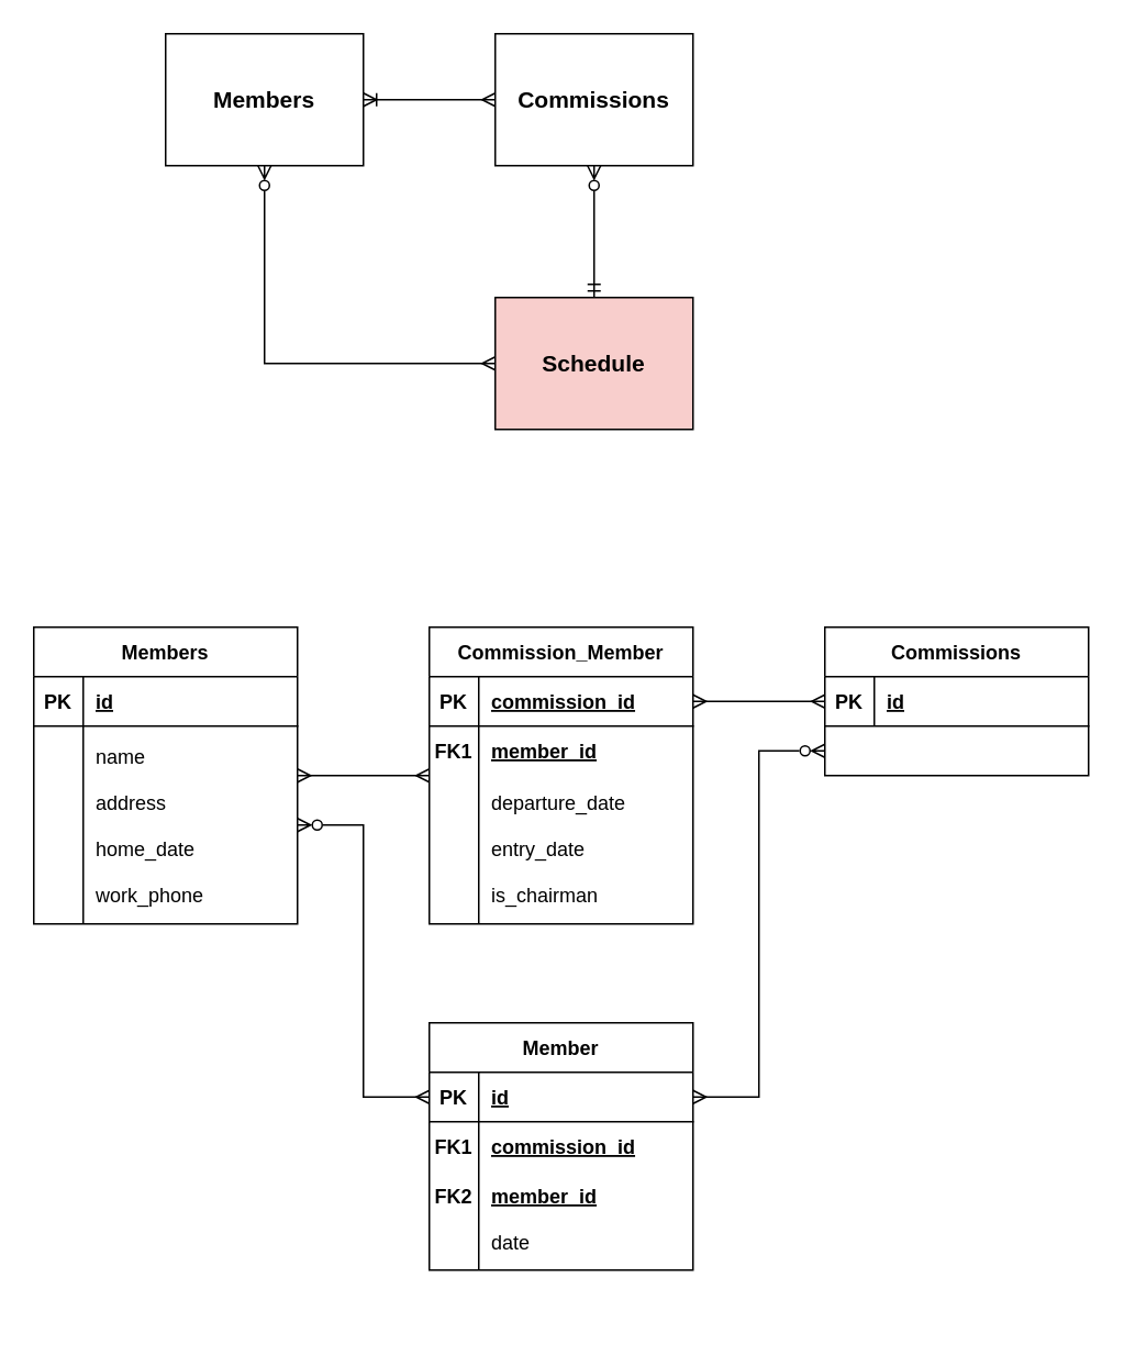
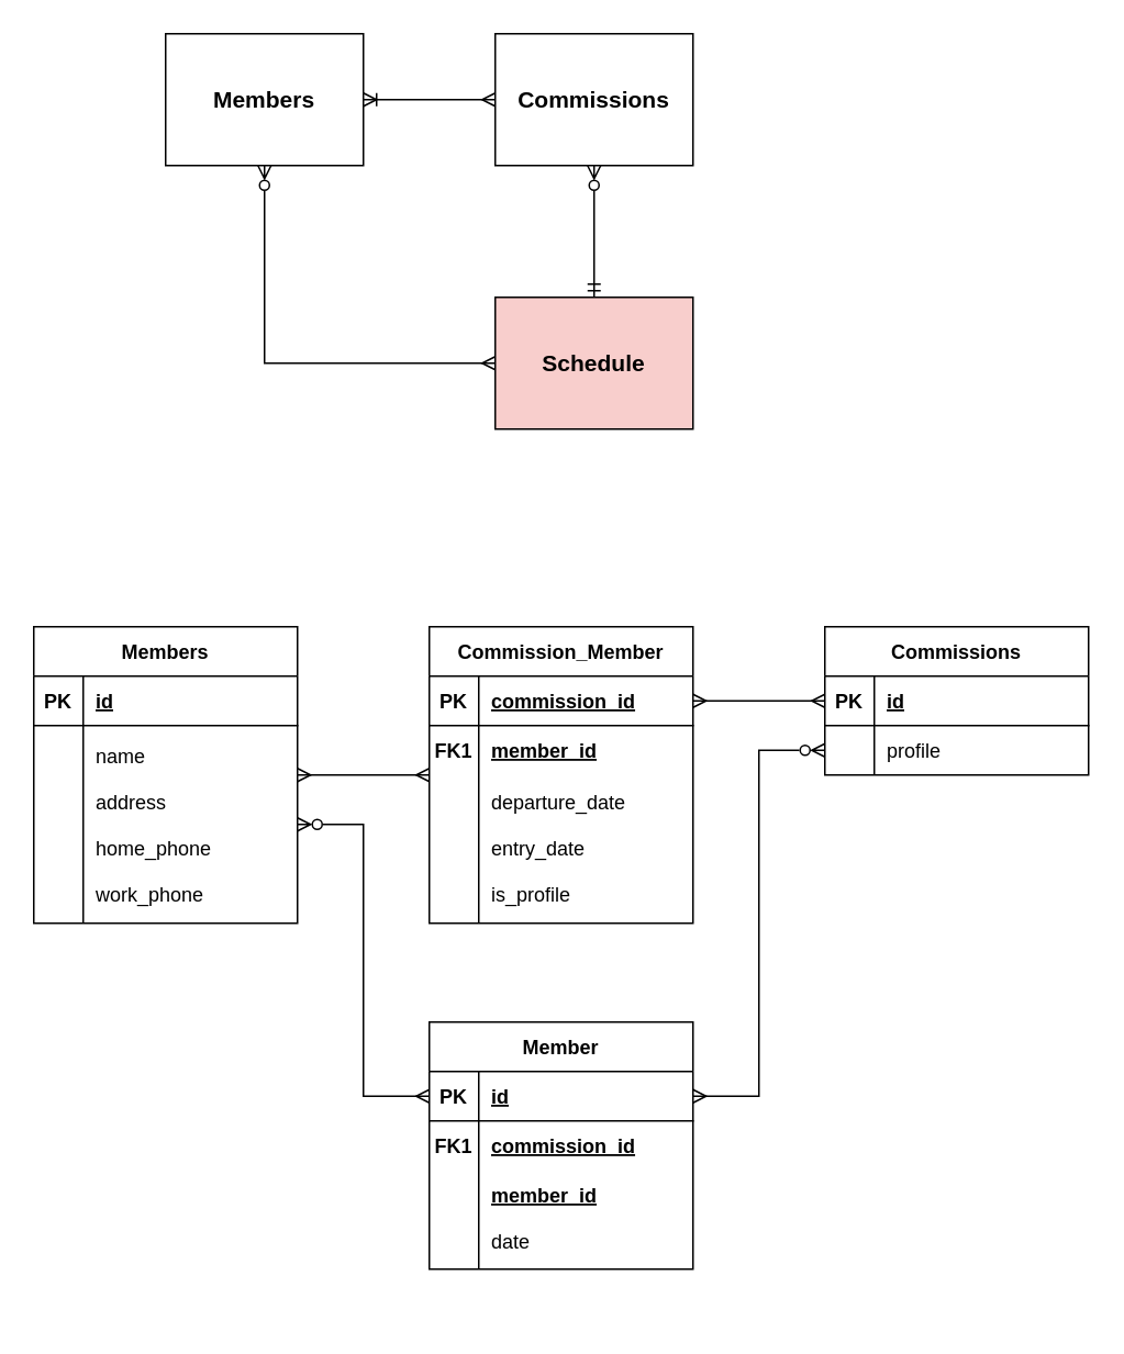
  <mxCell id="0" />
  <mxCell id="1" parent="0" />
  <mxCell id="2" style="edgeStyle=orthogonalEdgeStyle;rounded=0;orthogonalLoop=1;jettySize=auto;html=1;entryX=0;entryY=0.5;entryDx=0;entryDy=0;startArrow=ERoneToMany;startFill=0;endArrow=ERmany;endFill=0;" edge="1" parent="1" source="3" target="20"><mxGeometry relative="1" as="geometry" /></mxCell>
  <mxCell id="3" value="Members" style="rounded=0;whiteSpace=wrap;html=1;spacing=2;fontSize=14;fontStyle=1" parent="1" vertex="1"><mxGeometry x="100" y="20" width="120" height="80" as="geometry" /></mxCell>
  <mxCell id="4" value="Commissions" style="shape=table;startSize=30;container=1;collapsible=1;childLayout=tableLayout;fixedRows=1;rowLines=0;fontStyle=1;align=center;resizeLast=1;" parent="1" vertex="1"><mxGeometry x="500" y="380" width="160" height="90" as="geometry" /></mxCell>
  <mxCell id="5" value="" style="shape=partialRectangle;collapsible=0;dropTarget=0;pointerEvents=0;fillColor=none;points=[[0,0.5],[1,0.5]];portConstraint=eastwest;top=0;left=0;right=0;bottom=1;" parent="4" vertex="1"><mxGeometry y="30" width="160" height="30" as="geometry" /></mxCell>
  <mxCell id="6" value="PK" style="shape=partialRectangle;overflow=hidden;connectable=0;fillColor=none;top=0;left=0;bottom=0;right=0;fontStyle=1;" parent="5" vertex="1"><mxGeometry width="30" height="30" as="geometry"><mxRectangle width="30" height="30" as="alternateBounds" /></mxGeometry></mxCell>
  <mxCell id="7" value="id" style="shape=partialRectangle;overflow=hidden;connectable=0;fillColor=none;top=0;left=0;bottom=0;right=0;align=left;spacingLeft=6;fontStyle=5;" parent="5" vertex="1"><mxGeometry x="30" width="130" height="30" as="geometry"><mxRectangle width="130" height="30" as="alternateBounds" /></mxGeometry></mxCell>
  <mxCell id="8" value="" style="shape=partialRectangle;collapsible=0;dropTarget=0;pointerEvents=0;fillColor=none;points=[[0,0.5],[1,0.5]];portConstraint=eastwest;top=0;left=0;right=0;bottom=0;" parent="4" vertex="1"><mxGeometry y="60" width="160" height="30" as="geometry" /></mxCell>
  <mxCell id="9" value="" style="shape=partialRectangle;overflow=hidden;connectable=0;fillColor=none;top=0;left=0;bottom=0;right=0;" parent="8" vertex="1"><mxGeometry width="30" height="30" as="geometry"><mxRectangle width="30" height="30" as="alternateBounds" /></mxGeometry></mxCell>
+ <mxCell id="10" value="profile" style="shape=partialRectangle;overflow=hidden;connectable=0;fillColor=none;top=0;left=0;bottom=0;right=0;align=left;spacingLeft=6;" parent="8" vertex="1"><mxGeometry x="30" width="130" height="30" as="geometry"><mxRectangle width="130" height="30" as="alternateBounds" /></mxGeometry></mxCell>
  <mxCell id="11" style="edgeStyle=orthogonalEdgeStyle;rounded=0;orthogonalLoop=1;jettySize=auto;html=1;endArrow=ERmany;endFill=0;startArrow=ERmany;startFill=0;" edge="1" parent="1" source="12" target="23"><mxGeometry relative="1" as="geometry" /></mxCell>
  <mxCell id="12" value="Members" style="shape=table;startSize=30;container=1;collapsible=1;childLayout=tableLayout;fixedRows=1;rowLines=0;fontStyle=1;align=center;resizeLast=1;" parent="1" vertex="1"><mxGeometry x="20" y="380" width="160" height="180" as="geometry" /></mxCell>
  <mxCell id="13" value="" style="shape=partialRectangle;collapsible=0;dropTarget=0;pointerEvents=0;fillColor=none;points=[[0,0.5],[1,0.5]];portConstraint=eastwest;top=0;left=0;right=0;bottom=1;" parent="12" vertex="1"><mxGeometry y="30" width="160" height="30" as="geometry" /></mxCell>
  <mxCell id="14" value="PK" style="shape=partialRectangle;overflow=hidden;connectable=0;fillColor=none;top=0;left=0;bottom=0;right=0;fontStyle=1;" parent="13" vertex="1"><mxGeometry width="30" height="30" as="geometry"><mxRectangle width="30" height="30" as="alternateBounds" /></mxGeometry></mxCell>
  <mxCell id="15" value="id" style="shape=partialRectangle;overflow=hidden;connectable=0;fillColor=none;top=0;left=0;bottom=0;right=0;align=left;spacingLeft=6;fontStyle=5;" parent="13" vertex="1"><mxGeometry x="30" width="130" height="30" as="geometry"><mxRectangle width="130" height="30" as="alternateBounds" /></mxGeometry></mxCell>
  <mxCell id="16" value="" style="shape=partialRectangle;collapsible=0;dropTarget=0;pointerEvents=0;fillColor=none;points=[[0,0.5],[1,0.5]];portConstraint=eastwest;top=0;left=0;right=0;bottom=0;" parent="12" vertex="1"><mxGeometry y="60" width="160" height="120" as="geometry" /></mxCell>
  <mxCell id="17" value="" style="shape=partialRectangle;overflow=hidden;connectable=0;fillColor=none;top=0;left=0;bottom=0;right=0;" parent="16" vertex="1"><mxGeometry width="30" height="120" as="geometry"><mxRectangle width="30" height="120" as="alternateBounds" /></mxGeometry></mxCell>
- <mxCell id="18" value="name&#10;&#10;address&#10;&#10;home_date&#10;&#10;work_phone" style="shape=partialRectangle;overflow=hidden;connectable=0;fillColor=none;top=0;left=0;bottom=0;right=0;align=left;spacingLeft=6;" parent="16" vertex="1"><mxGeometry x="30" width="130" height="120" as="geometry"><mxRectangle width="130" height="120" as="alternateBounds" /></mxGeometry></mxCell>
+ <mxCell id="18" value="name&#10;&#10;address&#10;&#10;home_phone&#10;&#10;work_phone" style="shape=partialRectangle;overflow=hidden;connectable=0;fillColor=none;top=0;left=0;bottom=0;right=0;align=left;spacingLeft=6;" parent="16" vertex="1"><mxGeometry x="30" width="130" height="120" as="geometry"><mxRectangle width="130" height="120" as="alternateBounds" /></mxGeometry></mxCell>
  <mxCell id="19" style="edgeStyle=orthogonalEdgeStyle;rounded=0;orthogonalLoop=1;jettySize=auto;html=1;entryX=0.5;entryY=0;entryDx=0;entryDy=0;endArrow=ERmandOne;endFill=0;startArrow=ERzeroToMany;startFill=0;" edge="1" parent="1" source="20" target="22"><mxGeometry relative="1" as="geometry" /></mxCell>
  <mxCell id="20" value="Commissions" style="rounded=0;whiteSpace=wrap;html=1;spacing=2;fontSize=14;fontStyle=1" vertex="1" parent="1"><mxGeometry x="300" y="20" width="120" height="80" as="geometry" /></mxCell>
  <mxCell id="21" style="edgeStyle=orthogonalEdgeStyle;rounded=0;orthogonalLoop=1;jettySize=auto;html=1;entryX=0.5;entryY=1;entryDx=0;entryDy=0;endArrow=ERzeroToMany;endFill=0;startArrow=ERmany;startFill=0;" edge="1" parent="1" source="22" target="3"><mxGeometry relative="1" as="geometry" /></mxCell>
  <mxCell id="22" value="Schedule" style="rounded=0;whiteSpace=wrap;html=1;spacing=2;fontSize=14;fontStyle=1;fillColor=#f8cecc;" vertex="1" parent="1"><mxGeometry x="300" y="180" width="120" height="80" as="geometry" /></mxCell>
  <mxCell id="23" value="Commission_Member" style="shape=table;startSize=30;container=1;collapsible=1;childLayout=tableLayout;fixedRows=1;rowLines=0;fontStyle=1;align=center;resizeLast=1;" vertex="1" parent="1"><mxGeometry x="260" y="380" width="160" height="180" as="geometry" /></mxCell>
  <mxCell id="24" value="" style="shape=partialRectangle;collapsible=0;dropTarget=0;pointerEvents=0;fillColor=none;points=[[0,0.5],[1,0.5]];portConstraint=eastwest;top=0;left=0;right=0;bottom=1;" vertex="1" parent="23"><mxGeometry y="30" width="160" height="30" as="geometry" /></mxCell>
  <mxCell id="25" value="PK" style="shape=partialRectangle;overflow=hidden;connectable=0;fillColor=none;top=0;left=0;bottom=0;right=0;fontStyle=1;" vertex="1" parent="24"><mxGeometry width="30" height="30" as="geometry"><mxRectangle width="30" height="30" as="alternateBounds" /></mxGeometry></mxCell>
  <mxCell id="26" value="commission_id" style="shape=partialRectangle;overflow=hidden;connectable=0;fillColor=none;top=0;left=0;bottom=0;right=0;align=left;spacingLeft=6;fontStyle=5;" vertex="1" parent="24"><mxGeometry x="30" width="130" height="30" as="geometry"><mxRectangle width="130" height="30" as="alternateBounds" /></mxGeometry></mxCell>
  <mxCell id="27" value="" style="shape=partialRectangle;collapsible=0;dropTarget=0;pointerEvents=0;fillColor=none;points=[[0,0.5],[1,0.5]];portConstraint=eastwest;top=0;left=0;right=0;bottom=0;" vertex="1" parent="23"><mxGeometry y="60" width="160" height="120" as="geometry" /></mxCell>
  <mxCell id="28" value="" style="shape=partialRectangle;overflow=hidden;connectable=0;fillColor=none;top=0;left=0;bottom=0;right=0;" vertex="1" parent="27"><mxGeometry width="30" height="120" as="geometry"><mxRectangle width="30" height="120" as="alternateBounds" /></mxGeometry></mxCell>
- <mxCell id="29" value="&#10;&#10;departure_date&#10;&#10;entry_date&#10;&#10;is_chairman" style="shape=partialRectangle;overflow=hidden;connectable=0;fillColor=none;top=0;left=0;bottom=0;right=0;align=left;spacingLeft=6;" vertex="1" parent="27"><mxGeometry x="30" width="130" height="120" as="geometry"><mxRectangle width="130" height="120" as="alternateBounds" /></mxGeometry></mxCell>
+ <mxCell id="29" value="&#10;&#10;departure_date&#10;&#10;entry_date&#10;&#10;is_profile" style="shape=partialRectangle;overflow=hidden;connectable=0;fillColor=none;top=0;left=0;bottom=0;right=0;align=left;spacingLeft=6;" vertex="1" parent="27"><mxGeometry x="30" width="130" height="120" as="geometry"><mxRectangle width="130" height="120" as="alternateBounds" /></mxGeometry></mxCell>
  <mxCell id="30" value="FK1" style="shape=partialRectangle;overflow=hidden;connectable=0;fillColor=none;top=0;left=0;bottom=0;right=0;fontStyle=1;" vertex="1" parent="1"><mxGeometry x="260" y="440" width="30" height="30" as="geometry"><mxRectangle width="30" height="30" as="alternateBounds" /></mxGeometry></mxCell>
  <mxCell id="31" value="member_id" style="shape=partialRectangle;overflow=hidden;connectable=0;fillColor=none;top=0;left=0;bottom=0;right=0;align=left;spacingLeft=6;fontStyle=5;" vertex="1" parent="1"><mxGeometry x="290" y="440" width="130" height="30" as="geometry"><mxRectangle width="130" height="30" as="alternateBounds" /></mxGeometry></mxCell>
  <mxCell id="32" value="" style="group" vertex="1" connectable="0" parent="1"><mxGeometry x="260" y="620" width="160" height="180" as="geometry" /></mxCell>
  <mxCell id="33" value="Member" style="shape=table;startSize=30;container=1;collapsible=1;childLayout=tableLayout;fixedRows=1;rowLines=0;fontStyle=1;align=center;resizeLast=1;" vertex="1" parent="32"><mxGeometry width="160" height="150" as="geometry" /></mxCell>
  <mxCell id="34" value="" style="shape=partialRectangle;collapsible=0;dropTarget=0;pointerEvents=0;fillColor=none;points=[[0,0.5],[1,0.5]];portConstraint=eastwest;top=0;left=0;right=0;bottom=1;" vertex="1" parent="33"><mxGeometry y="30" width="160" height="30" as="geometry" /></mxCell>
  <mxCell id="35" value="PK" style="shape=partialRectangle;overflow=hidden;connectable=0;fillColor=none;top=0;left=0;bottom=0;right=0;fontStyle=1;" vertex="1" parent="34"><mxGeometry width="30" height="30" as="geometry"><mxRectangle width="30" height="30" as="alternateBounds" /></mxGeometry></mxCell>
  <mxCell id="36" value="id" style="shape=partialRectangle;overflow=hidden;connectable=0;fillColor=none;top=0;left=0;bottom=0;right=0;align=left;spacingLeft=6;fontStyle=5;" vertex="1" parent="34"><mxGeometry x="30" width="130" height="30" as="geometry"><mxRectangle width="130" height="30" as="alternateBounds" /></mxGeometry></mxCell>
  <mxCell id="37" value="" style="shape=partialRectangle;collapsible=0;dropTarget=0;pointerEvents=0;fillColor=none;points=[[0,0.5],[1,0.5]];portConstraint=eastwest;top=0;left=0;right=0;bottom=0;" vertex="1" parent="33"><mxGeometry y="60" width="160" height="90" as="geometry" /></mxCell>
  <mxCell id="38" value="" style="shape=partialRectangle;overflow=hidden;connectable=0;fillColor=none;top=0;left=0;bottom=0;right=0;" vertex="1" parent="37"><mxGeometry width="30" height="90" as="geometry"><mxRectangle width="30" height="90" as="alternateBounds" /></mxGeometry></mxCell>
  <mxCell id="39" value="&#10;&#10;&#10;&#10;date" style="shape=partialRectangle;overflow=hidden;connectable=0;fillColor=none;top=0;left=0;bottom=0;right=0;align=left;spacingLeft=6;" vertex="1" parent="37"><mxGeometry x="30" width="130" height="90" as="geometry"><mxRectangle width="130" height="90" as="alternateBounds" /></mxGeometry></mxCell>
  <mxCell id="40" value="FK1" style="shape=partialRectangle;overflow=hidden;connectable=0;fillColor=none;top=0;left=0;bottom=0;right=0;fontStyle=1;" vertex="1" parent="32"><mxGeometry y="60" width="30" height="30" as="geometry"><mxRectangle width="30" height="30" as="alternateBounds" /></mxGeometry></mxCell>
  <mxCell id="41" value="commission_id" style="shape=partialRectangle;overflow=hidden;connectable=0;fillColor=none;top=0;left=0;bottom=0;right=0;align=left;spacingLeft=6;fontStyle=5;" vertex="1" parent="32"><mxGeometry x="30" y="60" width="130" height="30" as="geometry"><mxRectangle width="130" height="30" as="alternateBounds" /></mxGeometry></mxCell>
- <mxCell id="42" value="FK2" style="shape=partialRectangle;overflow=hidden;connectable=0;fillColor=none;top=0;left=0;bottom=0;right=0;fontStyle=1;" vertex="1" parent="32"><mxGeometry y="90" width="30" height="30" as="geometry"><mxRectangle width="30" height="30" as="alternateBounds" /></mxGeometry></mxCell>
  <mxCell id="43" value="member_id" style="shape=partialRectangle;overflow=hidden;connectable=0;fillColor=none;top=0;left=0;bottom=0;right=0;align=left;spacingLeft=6;fontStyle=5;" vertex="1" parent="32"><mxGeometry x="30" y="90" width="130" height="30" as="geometry"><mxRectangle width="130" height="30" as="alternateBounds" /></mxGeometry></mxCell>
  <mxCell id="44" style="edgeStyle=orthogonalEdgeStyle;rounded=0;orthogonalLoop=1;jettySize=auto;html=1;entryX=0;entryY=0.5;entryDx=0;entryDy=0;startArrow=ERzeroToMany;startFill=0;endArrow=ERmany;endFill=0;" edge="1" parent="1" source="16" target="34"><mxGeometry relative="1" as="geometry" /></mxCell>
  <mxCell id="45" style="edgeStyle=orthogonalEdgeStyle;rounded=0;orthogonalLoop=1;jettySize=auto;html=1;startArrow=ERmany;startFill=0;endArrow=ERzeroToMany;endFill=0;" edge="1" parent="1" source="34" target="8"><mxGeometry relative="1" as="geometry" /></mxCell>
  <mxCell id="46" style="edgeStyle=orthogonalEdgeStyle;rounded=0;orthogonalLoop=1;jettySize=auto;html=1;endArrow=ERmany;endFill=0;startArrow=ERmany;startFill=0;" edge="1" parent="1" source="5" target="24"><mxGeometry relative="1" as="geometry" /></mxCell>
